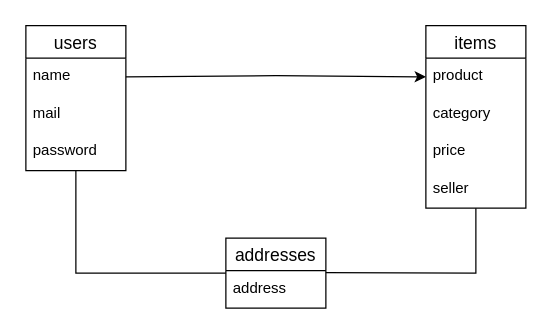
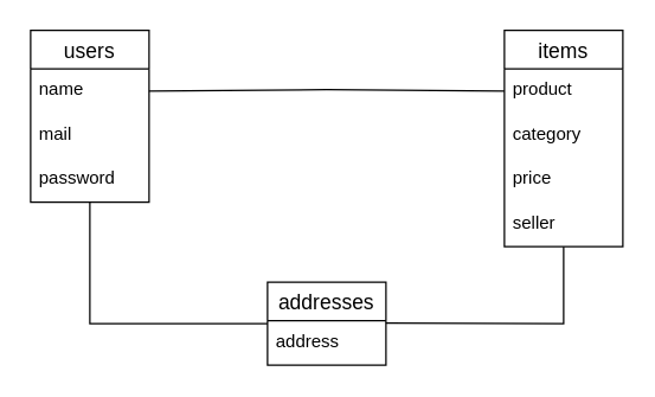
  <mxCell id="0" />
  <mxCell id="1" parent="0" />
  <mxCell id="2" value="items" style="swimlane;fontStyle=0;childLayout=stackLayout;horizontal=1;startSize=26;horizontalStack=0;resizeParent=1;resizeParentMax=0;resizeLast=0;collapsible=1;marginBottom=0;align=center;fontSize=14;" vertex="1" parent="1"><mxGeometry x="340" y="20" width="80" height="146" as="geometry" /></mxCell>
  <mxCell id="3" value="product" style="text;strokeColor=none;fillColor=none;spacingLeft=4;spacingRight=4;overflow=hidden;rotatable=0;points=[[0,0.5],[1,0.5]];portConstraint=eastwest;fontSize=12;" vertex="1" parent="2"><mxGeometry y="26" width="80" height="30" as="geometry" /></mxCell>
  <mxCell id="4" value="category" style="text;strokeColor=none;fillColor=none;spacingLeft=4;spacingRight=4;overflow=hidden;rotatable=0;points=[[0,0.5],[1,0.5]];portConstraint=eastwest;fontSize=12;" vertex="1" parent="2"><mxGeometry y="56" width="80" height="30" as="geometry" /></mxCell>
  <mxCell id="5" value="price" style="text;strokeColor=none;fillColor=none;spacingLeft=4;spacingRight=4;overflow=hidden;rotatable=0;points=[[0,0.5],[1,0.5]];portConstraint=eastwest;fontSize=12;" vertex="1" parent="2"><mxGeometry y="86" width="80" height="30" as="geometry" /></mxCell>
  <mxCell id="6" value="seller" style="text;strokeColor=none;fillColor=none;spacingLeft=4;spacingRight=4;overflow=hidden;rotatable=0;points=[[0,0.5],[1,0.5]];portConstraint=eastwest;fontSize=12;" vertex="1" parent="2"><mxGeometry y="116" width="80" height="30" as="geometry" /></mxCell>
  <mxCell id="7" value="users" style="swimlane;fontStyle=0;childLayout=stackLayout;horizontal=1;startSize=26;horizontalStack=0;resizeParent=1;resizeParentMax=0;resizeLast=0;collapsible=1;marginBottom=0;align=center;fontSize=14;" vertex="1" parent="1"><mxGeometry x="20" y="20" width="80" height="116" as="geometry" /></mxCell>
  <mxCell id="8" value="name" style="text;strokeColor=none;fillColor=none;spacingLeft=4;spacingRight=4;overflow=hidden;rotatable=0;points=[[0,0.5],[1,0.5]];portConstraint=eastwest;fontSize=12;" vertex="1" parent="7"><mxGeometry y="26" width="80" height="30" as="geometry" /></mxCell>
  <mxCell id="9" value="mail" style="text;strokeColor=none;fillColor=none;spacingLeft=4;spacingRight=4;overflow=hidden;rotatable=0;points=[[0,0.5],[1,0.5]];portConstraint=eastwest;fontSize=12;" vertex="1" parent="7"><mxGeometry y="56" width="80" height="30" as="geometry" /></mxCell>
  <mxCell id="10" value="password" style="text;strokeColor=none;fillColor=none;spacingLeft=4;spacingRight=4;overflow=hidden;rotatable=0;points=[[0,0.5],[1,0.5]];portConstraint=eastwest;fontSize=12;" vertex="1" parent="7"><mxGeometry y="86" width="80" height="30" as="geometry" /></mxCell>
  <mxCell id="11" value="addresses" style="swimlane;fontStyle=0;childLayout=stackLayout;horizontal=1;startSize=26;horizontalStack=0;resizeParent=1;resizeParentMax=0;resizeLast=0;collapsible=1;marginBottom=0;align=center;fontSize=14;" vertex="1" parent="1"><mxGeometry x="180" y="190" width="80" height="56" as="geometry" /></mxCell>
  <mxCell id="12" value="address" style="text;strokeColor=none;fillColor=none;spacingLeft=4;spacingRight=4;overflow=hidden;rotatable=0;points=[[0,0.5],[1,0.5]];portConstraint=eastwest;fontSize=12;" vertex="1" parent="11"><mxGeometry y="26" width="80" height="30" as="geometry" /></mxCell>
- <mxCell id="13" value="" style="endArrow=classic;html=1;rounded=0;exitX=1;exitY=0.5;exitDx=0;exitDy=0;entryX=0;entryY=0.5;entryDx=0;entryDy=0;" edge="1" parent="1" source="8" target="3"><mxGeometry relative="1" as="geometry"><mxPoint x="140" y="60" as="sourcePoint" /><mxPoint x="300" y="60" as="targetPoint" /><Array as="points"><mxPoint x="220" y="60" /></Array></mxGeometry></mxCell>
+ <mxCell id="13" value="" style="endArrow=none;html=1;rounded=0;exitX=1;exitY=0.5;exitDx=0;exitDy=0;entryX=0;entryY=0.5;entryDx=0;entryDy=0;" edge="1" parent="1" source="8" target="3"><mxGeometry relative="1" as="geometry"><mxPoint x="140" y="60" as="sourcePoint" /><mxPoint x="300" y="60" as="targetPoint" /><Array as="points"><mxPoint x="220" y="60" /></Array></mxGeometry></mxCell>
  <mxCell id="14" value="" style="endArrow=none;html=1;rounded=0;" edge="1" parent="1" source="10"><mxGeometry relative="1" as="geometry"><mxPoint x="30" y="217.66" as="sourcePoint" /><mxPoint x="180" y="218" as="targetPoint" /><Array as="points"><mxPoint x="60" y="218" /></Array></mxGeometry></mxCell>
  <mxCell id="15" value="" style="endArrow=none;html=1;rounded=0;" edge="1" parent="1" target="6"><mxGeometry relative="1" as="geometry"><mxPoint x="260" y="217.66" as="sourcePoint" /><mxPoint x="380" y="170" as="targetPoint" /><Array as="points"><mxPoint x="380" y="218" /></Array></mxGeometry></mxCell>
